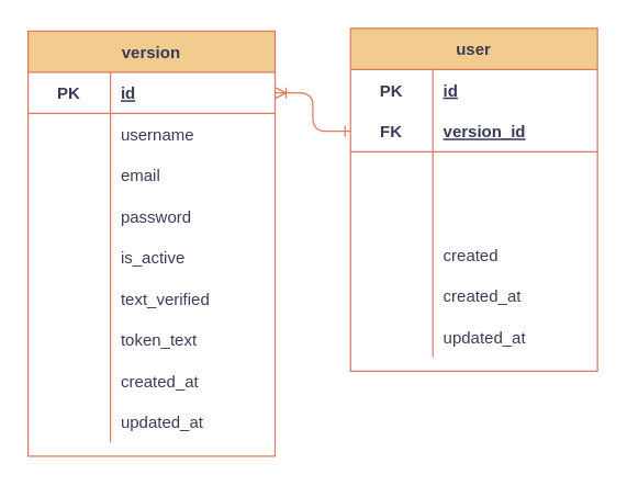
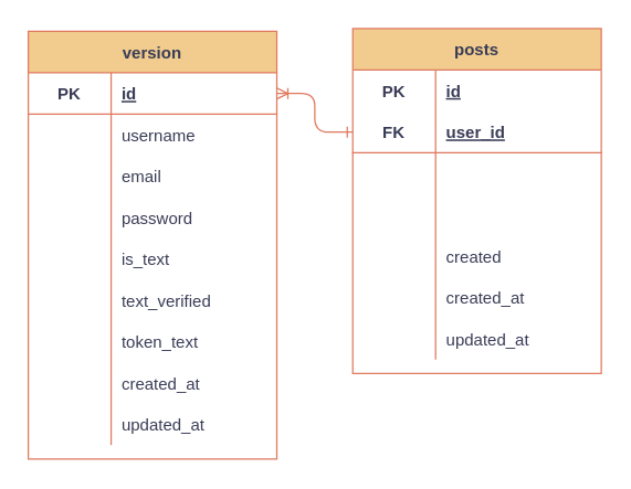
  <mxCell id="0" />
  <mxCell id="1" parent="0" />
  <mxCell id="2" value="version" style="shape=table;startSize=30;container=1;collapsible=1;childLayout=tableLayout;fixedRows=1;rowLines=0;fontStyle=1;align=center;resizeLast=1;fillColor=#F2CC8F;strokeColor=#E07A5F;fontColor=#393C56;" vertex="1" parent="1"><mxGeometry x="20" y="22" width="180" height="310" as="geometry" /></mxCell>
  <mxCell id="3" value="" style="shape=partialRectangle;collapsible=0;dropTarget=0;pointerEvents=0;fillColor=none;top=0;left=0;bottom=1;right=0;points=[[0,0.5],[1,0.5]];portConstraint=eastwest;strokeColor=#E07A5F;fontColor=#393C56;" vertex="1" parent="2"><mxGeometry y="30" width="180" height="30" as="geometry" /></mxCell>
  <mxCell id="4" value="PK" style="shape=partialRectangle;connectable=0;fillColor=none;top=0;left=0;bottom=0;right=0;fontStyle=1;overflow=hidden;strokeColor=#E07A5F;fontColor=#393C56;" vertex="1" parent="3"><mxGeometry width="60" height="30" as="geometry" /></mxCell>
  <mxCell id="5" value="id" style="shape=partialRectangle;connectable=0;fillColor=none;top=0;left=0;bottom=0;right=0;align=left;spacingLeft=6;fontStyle=5;overflow=hidden;strokeColor=#E07A5F;fontColor=#393C56;" vertex="1" parent="3"><mxGeometry x="60" width="120" height="30" as="geometry" /></mxCell>
  <mxCell id="6" value="" style="shape=partialRectangle;collapsible=0;dropTarget=0;pointerEvents=0;fillColor=none;top=0;left=0;bottom=0;right=0;points=[[0,0.5],[1,0.5]];portConstraint=eastwest;strokeColor=#E07A5F;fontColor=#393C56;" vertex="1" parent="2"><mxGeometry y="60" width="180" height="30" as="geometry" /></mxCell>
  <mxCell id="7" value="" style="shape=partialRectangle;connectable=0;fillColor=none;top=0;left=0;bottom=0;right=0;editable=1;overflow=hidden;strokeColor=#E07A5F;fontColor=#393C56;" vertex="1" parent="6"><mxGeometry width="60" height="30" as="geometry" /></mxCell>
  <mxCell id="8" value="username" style="shape=partialRectangle;connectable=0;fillColor=none;top=0;left=0;bottom=0;right=0;align=left;spacingLeft=6;overflow=hidden;strokeColor=#E07A5F;fontColor=#393C56;" vertex="1" parent="6"><mxGeometry x="60" width="120" height="30" as="geometry" /></mxCell>
  <mxCell id="9" value="" style="shape=partialRectangle;collapsible=0;dropTarget=0;pointerEvents=0;fillColor=none;top=0;left=0;bottom=0;right=0;points=[[0,0.5],[1,0.5]];portConstraint=eastwest;strokeColor=#E07A5F;fontColor=#393C56;" vertex="1" parent="2"><mxGeometry y="90" width="180" height="30" as="geometry" /></mxCell>
  <mxCell id="10" value="" style="shape=partialRectangle;connectable=0;fillColor=none;top=0;left=0;bottom=0;right=0;editable=1;overflow=hidden;strokeColor=#E07A5F;fontColor=#393C56;" vertex="1" parent="9"><mxGeometry width="60" height="30" as="geometry" /></mxCell>
  <mxCell id="11" value="email" style="shape=partialRectangle;connectable=0;fillColor=none;top=0;left=0;bottom=0;right=0;align=left;spacingLeft=6;overflow=hidden;strokeColor=#E07A5F;fontColor=#393C56;" vertex="1" parent="9"><mxGeometry x="60" width="120" height="30" as="geometry" /></mxCell>
  <mxCell id="12" style="shape=partialRectangle;collapsible=0;dropTarget=0;pointerEvents=0;fillColor=none;top=0;left=0;bottom=0;right=0;points=[[0,0.5],[1,0.5]];portConstraint=eastwest;strokeColor=#E07A5F;fontColor=#393C56;" vertex="1" parent="2"><mxGeometry y="120" width="180" height="30" as="geometry" /></mxCell>
  <mxCell id="13" style="shape=partialRectangle;connectable=0;fillColor=none;top=0;left=0;bottom=0;right=0;editable=1;overflow=hidden;strokeColor=#E07A5F;fontColor=#393C56;" vertex="1" parent="12"><mxGeometry width="60" height="30" as="geometry" /></mxCell>
  <mxCell id="14" value="password" style="shape=partialRectangle;connectable=0;fillColor=none;top=0;left=0;bottom=0;right=0;align=left;spacingLeft=6;overflow=hidden;strokeColor=#E07A5F;fontColor=#393C56;" vertex="1" parent="12"><mxGeometry x="60" width="120" height="30" as="geometry" /></mxCell>
  <mxCell id="15" style="shape=partialRectangle;collapsible=0;dropTarget=0;pointerEvents=0;fillColor=none;top=0;left=0;bottom=0;right=0;points=[[0,0.5],[1,0.5]];portConstraint=eastwest;strokeColor=#E07A5F;fontColor=#393C56;" vertex="1" parent="2"><mxGeometry y="150" width="180" height="30" as="geometry" /></mxCell>
  <mxCell id="16" style="shape=partialRectangle;connectable=0;fillColor=none;top=0;left=0;bottom=0;right=0;editable=1;overflow=hidden;strokeColor=#E07A5F;fontColor=#393C56;" vertex="1" parent="15"><mxGeometry width="60" height="30" as="geometry" /></mxCell>
- <mxCell id="17" value="is_active" style="shape=partialRectangle;connectable=0;fillColor=none;top=0;left=0;bottom=0;right=0;align=left;spacingLeft=6;overflow=hidden;strokeColor=#E07A5F;fontColor=#393C56;" vertex="1" parent="15"><mxGeometry x="60" width="120" height="30" as="geometry" /></mxCell>
+ <mxCell id="17" value="is_text" style="shape=partialRectangle;connectable=0;fillColor=none;top=0;left=0;bottom=0;right=0;align=left;spacingLeft=6;overflow=hidden;strokeColor=#E07A5F;fontColor=#393C56;" vertex="1" parent="15"><mxGeometry x="60" width="120" height="30" as="geometry" /></mxCell>
  <mxCell id="18" style="shape=partialRectangle;collapsible=0;dropTarget=0;pointerEvents=0;fillColor=none;top=0;left=0;bottom=0;right=0;points=[[0,0.5],[1,0.5]];portConstraint=eastwest;strokeColor=#E07A5F;fontColor=#393C56;" vertex="1" parent="2"><mxGeometry y="180" width="180" height="30" as="geometry" /></mxCell>
  <mxCell id="19" style="shape=partialRectangle;connectable=0;fillColor=none;top=0;left=0;bottom=0;right=0;editable=1;overflow=hidden;strokeColor=#E07A5F;fontColor=#393C56;" vertex="1" parent="18"><mxGeometry width="60" height="30" as="geometry" /></mxCell>
  <mxCell id="20" value="text_verified" style="shape=partialRectangle;connectable=0;fillColor=none;top=0;left=0;bottom=0;right=0;align=left;spacingLeft=6;overflow=hidden;strokeColor=#E07A5F;fontColor=#393C56;" vertex="1" parent="18"><mxGeometry x="60" width="120" height="30" as="geometry" /></mxCell>
  <mxCell id="21" style="shape=partialRectangle;collapsible=0;dropTarget=0;pointerEvents=0;fillColor=none;top=0;left=0;bottom=0;right=0;points=[[0,0.5],[1,0.5]];portConstraint=eastwest;strokeColor=#E07A5F;fontColor=#393C56;" vertex="1" parent="2"><mxGeometry y="210" width="180" height="30" as="geometry" /></mxCell>
  <mxCell id="22" style="shape=partialRectangle;connectable=0;fillColor=none;top=0;left=0;bottom=0;right=0;editable=1;overflow=hidden;strokeColor=#E07A5F;fontColor=#393C56;" vertex="1" parent="21"><mxGeometry width="60" height="30" as="geometry" /></mxCell>
  <mxCell id="23" value="token_text" style="shape=partialRectangle;connectable=0;fillColor=none;top=0;left=0;bottom=0;right=0;align=left;spacingLeft=6;overflow=hidden;strokeColor=#E07A5F;fontColor=#393C56;" vertex="1" parent="21"><mxGeometry x="60" width="120" height="30" as="geometry" /></mxCell>
  <mxCell id="24" style="shape=partialRectangle;collapsible=0;dropTarget=0;pointerEvents=0;fillColor=none;top=0;left=0;bottom=0;right=0;points=[[0,0.5],[1,0.5]];portConstraint=eastwest;strokeColor=#E07A5F;fontColor=#393C56;" vertex="1" parent="2"><mxGeometry y="240" width="180" height="30" as="geometry" /></mxCell>
  <mxCell id="25" style="shape=partialRectangle;connectable=0;fillColor=none;top=0;left=0;bottom=0;right=0;editable=1;overflow=hidden;strokeColor=#E07A5F;fontColor=#393C56;" vertex="1" parent="24"><mxGeometry width="60" height="30" as="geometry" /></mxCell>
  <mxCell id="26" value="created_at" style="shape=partialRectangle;connectable=0;fillColor=none;top=0;left=0;bottom=0;right=0;align=left;spacingLeft=6;overflow=hidden;strokeColor=#E07A5F;fontColor=#393C56;" vertex="1" parent="24"><mxGeometry x="60" width="120" height="30" as="geometry" /></mxCell>
  <mxCell id="27" style="shape=partialRectangle;collapsible=0;dropTarget=0;pointerEvents=0;fillColor=none;top=0;left=0;bottom=0;right=0;points=[[0,0.5],[1,0.5]];portConstraint=eastwest;strokeColor=#E07A5F;fontColor=#393C56;" vertex="1" parent="2"><mxGeometry y="270" width="180" height="30" as="geometry" /></mxCell>
  <mxCell id="28" style="shape=partialRectangle;connectable=0;fillColor=none;top=0;left=0;bottom=0;right=0;editable=1;overflow=hidden;strokeColor=#E07A5F;fontColor=#393C56;" vertex="1" parent="27"><mxGeometry width="60" height="30" as="geometry" /></mxCell>
  <mxCell id="29" value="updated_at" style="shape=partialRectangle;connectable=0;fillColor=none;top=0;left=0;bottom=0;right=0;align=left;spacingLeft=6;overflow=hidden;strokeColor=#E07A5F;fontColor=#393C56;" vertex="1" parent="27"><mxGeometry x="60" width="120" height="30" as="geometry" /></mxCell>
- <mxCell id="30" value="user" style="shape=table;startSize=30;container=1;collapsible=1;childLayout=tableLayout;fixedRows=1;rowLines=0;fontStyle=1;align=center;resizeLast=1;fillColor=#F2CC8F;strokeColor=#E07A5F;fontColor=#393C56;" vertex="1" parent="1"><mxGeometry x="255" y="20" width="180" height="250" as="geometry" /></mxCell>
+ <mxCell id="30" value="posts" style="shape=table;startSize=30;container=1;collapsible=1;childLayout=tableLayout;fixedRows=1;rowLines=0;fontStyle=1;align=center;resizeLast=1;fillColor=#F2CC8F;strokeColor=#E07A5F;fontColor=#393C56;" vertex="1" parent="1"><mxGeometry x="255" y="20" width="180" height="250" as="geometry" /></mxCell>
  <mxCell id="31" value="" style="shape=partialRectangle;collapsible=0;dropTarget=0;pointerEvents=0;fillColor=none;top=0;left=0;bottom=0;right=0;points=[[0,0.5],[1,0.5]];portConstraint=eastwest;strokeColor=#E07A5F;fontColor=#393C56;" vertex="1" parent="30"><mxGeometry y="30" width="180" height="30" as="geometry" /></mxCell>
  <mxCell id="32" value="PK" style="shape=partialRectangle;connectable=0;fillColor=none;top=0;left=0;bottom=0;right=0;fontStyle=1;overflow=hidden;strokeColor=#E07A5F;fontColor=#393C56;" vertex="1" parent="31"><mxGeometry width="60" height="30" as="geometry" /></mxCell>
  <mxCell id="33" value="id" style="shape=partialRectangle;connectable=0;fillColor=none;top=0;left=0;bottom=0;right=0;align=left;spacingLeft=6;fontStyle=5;overflow=hidden;strokeColor=#E07A5F;fontColor=#393C56;" vertex="1" parent="31"><mxGeometry x="60" width="120" height="30" as="geometry" /></mxCell>
  <mxCell id="34" value="" style="shape=partialRectangle;collapsible=0;dropTarget=0;pointerEvents=0;fillColor=none;top=0;left=0;bottom=1;right=0;points=[[0,0.5],[1,0.5]];portConstraint=eastwest;strokeColor=#E07A5F;fontColor=#393C56;" vertex="1" parent="30"><mxGeometry y="60" width="180" height="30" as="geometry" /></mxCell>
  <mxCell id="35" value="FK" style="shape=partialRectangle;connectable=0;fillColor=none;top=0;left=0;bottom=0;right=0;fontStyle=1;overflow=hidden;strokeColor=#E07A5F;fontColor=#393C56;" vertex="1" parent="34"><mxGeometry width="60" height="30" as="geometry" /></mxCell>
- <mxCell id="36" value="version_id" style="shape=partialRectangle;connectable=0;fillColor=none;top=0;left=0;bottom=0;right=0;align=left;spacingLeft=6;fontStyle=5;overflow=hidden;strokeColor=#E07A5F;fontColor=#393C56;" vertex="1" parent="34"><mxGeometry x="60" width="120" height="30" as="geometry" /></mxCell>
+ <mxCell id="36" value="user_id" style="shape=partialRectangle;connectable=0;fillColor=none;top=0;left=0;bottom=0;right=0;align=left;spacingLeft=6;fontStyle=5;overflow=hidden;strokeColor=#E07A5F;fontColor=#393C56;" vertex="1" parent="34"><mxGeometry x="60" width="120" height="30" as="geometry" /></mxCell>
  <mxCell id="37" value="" style="shape=partialRectangle;collapsible=0;dropTarget=0;pointerEvents=0;fillColor=none;top=0;left=0;bottom=0;right=0;points=[[0,0.5],[1,0.5]];portConstraint=eastwest;strokeColor=#E07A5F;fontColor=#393C56;" vertex="1" parent="30"><mxGeometry y="90" width="180" height="30" as="geometry" /></mxCell>
  <mxCell id="38" value="" style="shape=partialRectangle;connectable=0;fillColor=none;top=0;left=0;bottom=0;right=0;editable=1;overflow=hidden;strokeColor=#E07A5F;fontColor=#393C56;" vertex="1" parent="37"><mxGeometry width="60" height="30" as="geometry" /></mxCell>
  <mxCell id="39" style="shape=partialRectangle;collapsible=0;dropTarget=0;pointerEvents=0;fillColor=none;top=0;left=0;bottom=0;right=0;points=[[0,0.5],[1,0.5]];portConstraint=eastwest;strokeColor=#E07A5F;fontColor=#393C56;" vertex="1" parent="30"><mxGeometry y="120" width="180" height="30" as="geometry" /></mxCell>
  <mxCell id="40" style="shape=partialRectangle;connectable=0;fillColor=none;top=0;left=0;bottom=0;right=0;editable=1;overflow=hidden;strokeColor=#E07A5F;fontColor=#393C56;" vertex="1" parent="39"><mxGeometry width="60" height="30" as="geometry" /></mxCell>
  <mxCell id="41" style="shape=partialRectangle;collapsible=0;dropTarget=0;pointerEvents=0;fillColor=none;top=0;left=0;bottom=0;right=0;points=[[0,0.5],[1,0.5]];portConstraint=eastwest;strokeColor=#E07A5F;fontColor=#393C56;" vertex="1" parent="30"><mxGeometry y="150" width="180" height="30" as="geometry" /></mxCell>
  <mxCell id="42" style="shape=partialRectangle;connectable=0;fillColor=none;top=0;left=0;bottom=0;right=0;editable=1;overflow=hidden;strokeColor=#E07A5F;fontColor=#393C56;" vertex="1" parent="41"><mxGeometry width="60" height="30" as="geometry" /></mxCell>
  <mxCell id="43" value="created" style="shape=partialRectangle;connectable=0;fillColor=none;top=0;left=0;bottom=0;right=0;align=left;spacingLeft=6;overflow=hidden;strokeColor=#E07A5F;fontColor=#393C56;" vertex="1" parent="41"><mxGeometry x="60" width="120" height="30" as="geometry" /></mxCell>
  <mxCell id="44" style="shape=partialRectangle;collapsible=0;dropTarget=0;pointerEvents=0;fillColor=none;top=0;left=0;bottom=0;right=0;points=[[0,0.5],[1,0.5]];portConstraint=eastwest;strokeColor=#E07A5F;fontColor=#393C56;" vertex="1" parent="30"><mxGeometry y="180" width="180" height="30" as="geometry" /></mxCell>
  <mxCell id="45" style="shape=partialRectangle;connectable=0;fillColor=none;top=0;left=0;bottom=0;right=0;editable=1;overflow=hidden;strokeColor=#E07A5F;fontColor=#393C56;" vertex="1" parent="44"><mxGeometry width="60" height="30" as="geometry" /></mxCell>
  <mxCell id="46" value="created_at" style="shape=partialRectangle;connectable=0;fillColor=none;top=0;left=0;bottom=0;right=0;align=left;spacingLeft=6;overflow=hidden;strokeColor=#E07A5F;fontColor=#393C56;" vertex="1" parent="44"><mxGeometry x="60" width="120" height="30" as="geometry" /></mxCell>
  <mxCell id="47" style="shape=partialRectangle;collapsible=0;dropTarget=0;pointerEvents=0;fillColor=none;top=0;left=0;bottom=0;right=0;points=[[0,0.5],[1,0.5]];portConstraint=eastwest;strokeColor=#E07A5F;fontColor=#393C56;" vertex="1" parent="30"><mxGeometry y="210" width="180" height="30" as="geometry" /></mxCell>
  <mxCell id="48" style="shape=partialRectangle;connectable=0;fillColor=none;top=0;left=0;bottom=0;right=0;editable=1;overflow=hidden;strokeColor=#E07A5F;fontColor=#393C56;" vertex="1" parent="47"><mxGeometry width="60" height="30" as="geometry" /></mxCell>
  <mxCell id="49" value="updated_at" style="shape=partialRectangle;connectable=0;fillColor=none;top=0;left=0;bottom=0;right=0;align=left;spacingLeft=6;overflow=hidden;strokeColor=#E07A5F;fontColor=#393C56;" vertex="1" parent="47"><mxGeometry x="60" width="120" height="30" as="geometry" /></mxCell>
  <mxCell id="50" style="edgeStyle=orthogonalEdgeStyle;curved=0;rounded=1;sketch=0;orthogonalLoop=1;jettySize=auto;html=1;exitX=0;exitY=0.5;exitDx=0;exitDy=0;entryX=1;entryY=0.5;entryDx=0;entryDy=0;strokeColor=#E07A5F;fillColor=#F2CC8F;fontColor=#393C56;startArrow=ERone;startFill=0;endArrow=ERoneToMany;endFill=0;" edge="1" parent="1" source="34" target="3"><mxGeometry relative="1" as="geometry" /></mxCell>
